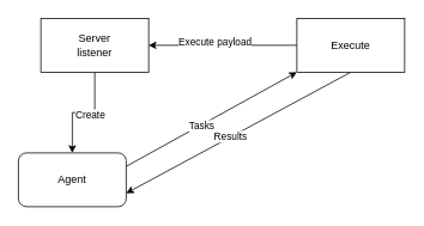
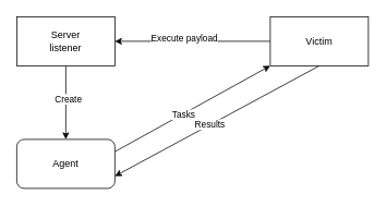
  <mxCell id="0" />
  <mxCell id="1" parent="0" />
  <mxCell id="2" style="rounded=0;orthogonalLoop=1;jettySize=auto;html=1;exitX=1;exitY=0.25;exitDx=0;exitDy=0;entryX=0;entryY=1;entryDx=0;entryDy=0;" edge="1" parent="1" source="4" target="12"><mxGeometry relative="1" as="geometry" /></mxCell>
  <mxCell id="3" value="Tasks" style="edgeLabel;html=1;align=center;verticalAlign=middle;resizable=0;points=[];" vertex="1" connectable="0" parent="2"><mxGeometry x="-0.122" y="-1" relative="1" as="geometry"><mxPoint as="offset" /></mxGeometry></mxCell>
  <mxCell id="4" value="Agent" style="whiteSpace=wrap;html=1;rounded=1;" vertex="1" parent="1"><mxGeometry x="20" y="170" width="120" height="60" as="geometry" /></mxCell>
  <mxCell id="5" style="edgeStyle=orthogonalEdgeStyle;rounded=0;orthogonalLoop=1;jettySize=auto;html=1;exitX=0.5;exitY=1;exitDx=0;exitDy=0;" edge="1" parent="1" source="7" target="4"><mxGeometry relative="1" as="geometry" /></mxCell>
  <mxCell id="6" value="Create" style="edgeLabel;html=1;align=center;verticalAlign=middle;resizable=0;points=[];" vertex="1" connectable="0" parent="5"><mxGeometry x="-0.111" y="2" relative="1" as="geometry"><mxPoint as="offset" /></mxGeometry></mxCell>
- <mxCell id="7" value="&lt;div&gt;Server&lt;/div&gt;&lt;div&gt;listener&lt;br&gt;&lt;/div&gt;" style="rounded=0;whiteSpace=wrap;html=1;" vertex="1" parent="1"><mxGeometry x="45" y="20" width="120" height="60" as="geometry" /></mxCell>
+ <mxCell id="7" value="&lt;div&gt;Server&lt;/div&gt;&lt;div&gt;listener&lt;br&gt;&lt;/div&gt;" style="rounded=0;whiteSpace=wrap;html=1;" vertex="1" parent="1"><mxGeometry x="20" y="20" width="120" height="60" as="geometry" /></mxCell>
  <mxCell id="8" style="edgeStyle=orthogonalEdgeStyle;rounded=0;orthogonalLoop=1;jettySize=auto;html=1;exitX=0;exitY=0.5;exitDx=0;exitDy=0;entryX=1;entryY=0.5;entryDx=0;entryDy=0;" edge="1" parent="1" source="12" target="7"><mxGeometry relative="1" as="geometry" /></mxCell>
  <mxCell id="9" value="Execute payload" style="edgeLabel;html=1;align=center;verticalAlign=middle;resizable=0;points=[];" vertex="1" connectable="0" parent="8"><mxGeometry x="0.116" y="-4" relative="1" as="geometry"><mxPoint as="offset" /></mxGeometry></mxCell>
  <mxCell id="10" style="rounded=0;orthogonalLoop=1;jettySize=auto;html=1;exitX=0.5;exitY=1;exitDx=0;exitDy=0;entryX=1;entryY=0.75;entryDx=0;entryDy=0;" edge="1" parent="1" source="12" target="4"><mxGeometry relative="1" as="geometry" /></mxCell>
  <mxCell id="11" value="Results" style="edgeLabel;html=1;align=center;verticalAlign=middle;resizable=0;points=[];" vertex="1" connectable="0" parent="10"><mxGeometry x="0.068" y="-1" relative="1" as="geometry"><mxPoint as="offset" /></mxGeometry></mxCell>
- <mxCell id="12" value="Execute " style="rounded=0;whiteSpace=wrap;html=1;" vertex="1" parent="1"><mxGeometry x="330" y="20" width="120" height="60" as="geometry" /></mxCell>
+ <mxCell id="12" value="Victim " style="rounded=0;whiteSpace=wrap;html=1;" vertex="1" parent="1"><mxGeometry x="330" y="20" width="120" height="60" as="geometry" /></mxCell>
